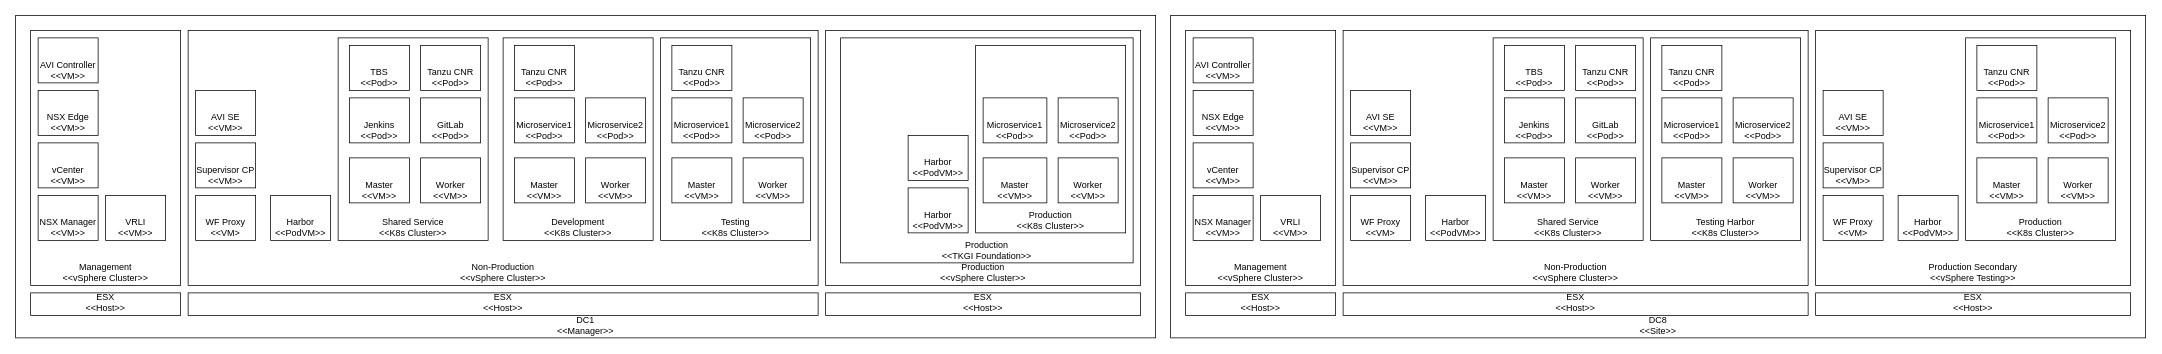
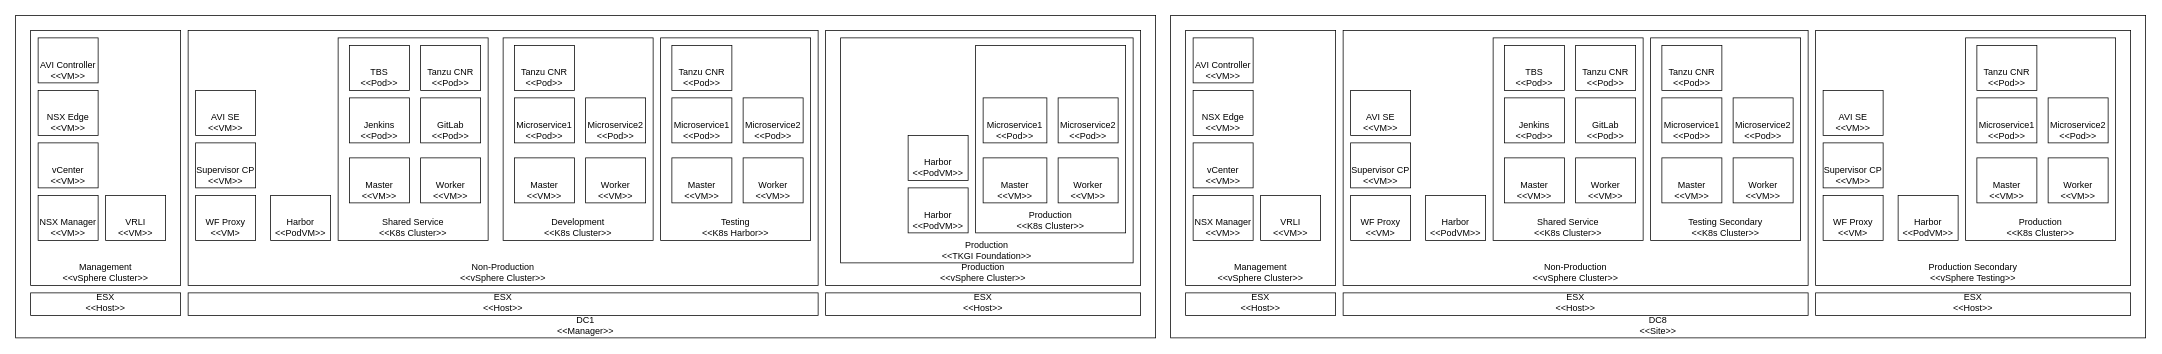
  <mxCell id="0" />
  <mxCell id="1" parent="0" />
  <mxCell id="2" value="DC1&lt;br&gt;&amp;lt;&amp;lt;Manager&amp;gt;&amp;gt;" style="rounded=0;whiteSpace=wrap;html=1;verticalAlign=bottom;" parent="1" vertex="1"><mxGeometry x="20" y="20" width="1520" height="430" as="geometry" /></mxCell>
  <mxCell id="3" value="Production&lt;br&gt;&amp;lt;&amp;lt;vSphere Cluster&amp;gt;&amp;gt;" style="rounded=0;whiteSpace=wrap;html=1;horizontal=1;verticalAlign=bottom;" parent="1" vertex="1"><mxGeometry x="1100" y="40" width="420" height="340" as="geometry" /></mxCell>
  <mxCell id="4" value="Production&lt;br&gt;&amp;lt;&amp;lt;TKGI Foundation&amp;gt;&amp;gt;" style="rounded=0;whiteSpace=wrap;html=1;verticalAlign=bottom;" vertex="1" parent="1"><mxGeometry x="1120" y="50" width="390" height="300" as="geometry" /></mxCell>
  <mxCell id="5" value="Management &lt;br&gt;&amp;lt;&amp;lt;vSphere Cluster&amp;gt;&amp;gt;" style="rounded=0;whiteSpace=wrap;html=1;horizontal=1;verticalAlign=bottom;" parent="1" vertex="1"><mxGeometry x="40" y="40" width="200" height="340" as="geometry" /></mxCell>
  <mxCell id="6" value="ESX&lt;br&gt;&amp;lt;&amp;lt;Host&amp;gt;&amp;gt;" style="rounded=0;whiteSpace=wrap;html=1;verticalAlign=bottom;" parent="1" vertex="1"><mxGeometry x="40" y="390" width="200" height="30" as="geometry" /></mxCell>
  <mxCell id="7" value="ESX&lt;br&gt;&amp;lt;&amp;lt;Host&amp;gt;&amp;gt;" style="rounded=0;whiteSpace=wrap;html=1;verticalAlign=bottom;" parent="1" vertex="1"><mxGeometry x="250" y="390" width="840" height="30" as="geometry" /></mxCell>
  <mxCell id="8" value="vCenter&lt;br&gt;&amp;lt;&amp;lt;VM&amp;gt;&amp;gt;" style="rounded=0;whiteSpace=wrap;html=1;verticalAlign=bottom;" parent="1" vertex="1"><mxGeometry x="50" y="190" width="80" height="60" as="geometry" /></mxCell>
  <mxCell id="9" value="NSX Manager&lt;br&gt;&amp;lt;&amp;lt;VM&amp;gt;&amp;gt;" style="rounded=0;whiteSpace=wrap;html=1;verticalAlign=bottom;" parent="1" vertex="1"><mxGeometry x="50" y="260" width="80" height="60" as="geometry" /></mxCell>
  <mxCell id="10" value="NSX Edge&lt;br&gt;&amp;lt;&amp;lt;VM&amp;gt;&amp;gt;" style="rounded=0;whiteSpace=wrap;html=1;verticalAlign=bottom;" parent="1" vertex="1"><mxGeometry x="50" y="120" width="80" height="60" as="geometry" /></mxCell>
  <mxCell id="11" value="AVI Controller&lt;br&gt;&amp;lt;&amp;lt;VM&amp;gt;&amp;gt;" style="rounded=0;whiteSpace=wrap;html=1;verticalAlign=bottom;" parent="1" vertex="1"><mxGeometry x="50" y="50" width="80" height="60" as="geometry" /></mxCell>
  <mxCell id="12" value="VRLI&lt;br&gt;&amp;lt;&amp;lt;VM&amp;gt;&amp;gt;" style="rounded=0;whiteSpace=wrap;html=1;verticalAlign=bottom;" parent="1" vertex="1"><mxGeometry x="140" y="260" width="80" height="60" as="geometry" /></mxCell>
  <mxCell id="13" value="Non-Production&lt;br&gt;&amp;lt;&amp;lt;vSphere Cluster&amp;gt;&amp;gt;" style="rounded=0;whiteSpace=wrap;html=1;horizontal=1;verticalAlign=bottom;" parent="1" vertex="1"><mxGeometry x="250" y="40" width="840" height="340" as="geometry" /></mxCell>
  <mxCell id="14" value="WF Proxy&lt;br&gt;&amp;lt;&amp;lt;VM&amp;gt;" style="rounded=0;whiteSpace=wrap;html=1;verticalAlign=bottom;" parent="1" vertex="1"><mxGeometry x="260" y="260" width="80" height="60" as="geometry" /></mxCell>
  <mxCell id="15" value="Supervisor CP&lt;br&gt;&amp;lt;&amp;lt;VM&amp;gt;&amp;gt;" style="rounded=0;whiteSpace=wrap;html=1;verticalAlign=bottom;" parent="1" vertex="1"><mxGeometry x="260" y="190" width="80" height="60" as="geometry" /></mxCell>
  <mxCell id="16" value="Harbor&lt;br&gt;&amp;lt;&amp;lt;PodVM&amp;gt;&amp;gt;" style="rounded=0;whiteSpace=wrap;html=1;verticalAlign=bottom;" parent="1" vertex="1"><mxGeometry x="360" y="260" width="80" height="60" as="geometry" /></mxCell>
  <mxCell id="17" value="AVI SE&lt;br&gt;&amp;lt;&amp;lt;VM&amp;gt;&amp;gt;" style="rounded=0;whiteSpace=wrap;html=1;verticalAlign=bottom;" parent="1" vertex="1"><mxGeometry x="260" y="120" width="80" height="60" as="geometry" /></mxCell>
  <mxCell id="18" value="Shared Service&lt;br&gt;&amp;lt;&amp;lt;K8s Cluster&amp;gt;&amp;gt;" style="rounded=0;whiteSpace=wrap;html=1;verticalAlign=bottom;" parent="1" vertex="1"><mxGeometry x="450" y="50" width="200" height="270" as="geometry" /></mxCell>
  <mxCell id="19" value="Master&lt;br&gt;&amp;lt;&amp;lt;VM&amp;gt;&amp;gt;" style="rounded=0;whiteSpace=wrap;html=1;verticalAlign=bottom;" parent="1" vertex="1"><mxGeometry x="465" y="210" width="80" height="60" as="geometry" /></mxCell>
  <mxCell id="20" value="Worker&lt;br&gt;&amp;lt;&amp;lt;VM&amp;gt;&amp;gt;" style="rounded=0;whiteSpace=wrap;html=1;verticalAlign=bottom;" parent="1" vertex="1"><mxGeometry x="560" y="210" width="80" height="60" as="geometry" /></mxCell>
  <mxCell id="21" value="Jenkins&lt;br&gt;&amp;lt;&amp;lt;Pod&amp;gt;&amp;gt;" style="rounded=0;whiteSpace=wrap;html=1;verticalAlign=bottom;" parent="1" vertex="1"><mxGeometry x="465" y="130" width="80" height="60" as="geometry" /></mxCell>
  <mxCell id="22" value="GitLab&lt;br&gt;&amp;lt;&amp;lt;Pod&amp;gt;&amp;gt;" style="rounded=0;whiteSpace=wrap;html=1;verticalAlign=bottom;" parent="1" vertex="1"><mxGeometry x="560" y="130" width="80" height="60" as="geometry" /></mxCell>
  <mxCell id="23" value="Development&lt;br&gt;&amp;lt;&amp;lt;K8s Cluster&amp;gt;&amp;gt;" style="rounded=0;whiteSpace=wrap;html=1;verticalAlign=bottom;" parent="1" vertex="1"><mxGeometry x="670" y="50" width="200" height="270" as="geometry" /></mxCell>
  <mxCell id="24" value="Master&lt;br&gt;&amp;lt;&amp;lt;VM&amp;gt;&amp;gt;" style="rounded=0;whiteSpace=wrap;html=1;verticalAlign=bottom;" parent="1" vertex="1"><mxGeometry x="685" y="210" width="80" height="60" as="geometry" /></mxCell>
  <mxCell id="25" value="Worker&lt;br&gt;&amp;lt;&amp;lt;VM&amp;gt;&amp;gt;" style="rounded=0;whiteSpace=wrap;html=1;verticalAlign=bottom;" parent="1" vertex="1"><mxGeometry x="780" y="210" width="80" height="60" as="geometry" /></mxCell>
  <mxCell id="26" value="Microservice1&lt;br&gt;&amp;lt;&amp;lt;Pod&amp;gt;&amp;gt;" style="rounded=0;whiteSpace=wrap;html=1;verticalAlign=bottom;" parent="1" vertex="1"><mxGeometry x="685" y="130" width="80" height="60" as="geometry" /></mxCell>
  <mxCell id="27" value="Microservice2&lt;br&gt;&amp;lt;&amp;lt;Pod&amp;gt;&amp;gt;" style="rounded=0;whiteSpace=wrap;html=1;verticalAlign=bottom;" parent="1" vertex="1"><mxGeometry x="780" y="130" width="80" height="60" as="geometry" /></mxCell>
  <mxCell id="28" value="ESX&lt;br&gt;&amp;lt;&amp;lt;Host&amp;gt;&amp;gt;" style="rounded=0;whiteSpace=wrap;html=1;verticalAlign=bottom;" parent="1" vertex="1"><mxGeometry x="1100" y="390" width="420" height="30" as="geometry" /></mxCell>
  <mxCell id="29" value="Harbor&lt;br&gt;&amp;lt;&amp;lt;PodVM&amp;gt;&amp;gt;" style="rounded=0;whiteSpace=wrap;html=1;verticalAlign=bottom;" parent="1" vertex="1"><mxGeometry x="1210" y="250" width="80" height="60" as="geometry" /></mxCell>
  <mxCell id="30" value="Production&lt;br&gt;&amp;lt;&amp;lt;K8s Cluster&amp;gt;&amp;gt;" style="rounded=0;whiteSpace=wrap;html=1;verticalAlign=bottom;" parent="1" vertex="1"><mxGeometry x="1300" y="60" width="200" height="250" as="geometry" /></mxCell>
  <mxCell id="31" value="Master&lt;br&gt;&amp;lt;&amp;lt;VM&amp;gt;&amp;gt;" style="rounded=0;whiteSpace=wrap;html=1;verticalAlign=bottom;" parent="1" vertex="1"><mxGeometry x="1310" y="210" width="85" height="60" as="geometry" /></mxCell>
  <mxCell id="32" value="Worker&lt;br&gt;&amp;lt;&amp;lt;VM&amp;gt;&amp;gt;" style="rounded=0;whiteSpace=wrap;html=1;verticalAlign=bottom;" parent="1" vertex="1"><mxGeometry x="1410" y="210" width="80" height="60" as="geometry" /></mxCell>
  <mxCell id="33" value="Microservice1&lt;br&gt;&amp;lt;&amp;lt;Pod&amp;gt;&amp;gt;" style="rounded=0;whiteSpace=wrap;html=1;verticalAlign=bottom;" parent="1" vertex="1"><mxGeometry x="1310" y="130" width="85" height="60" as="geometry" /></mxCell>
  <mxCell id="34" value="Microservice2&lt;br&gt;&amp;lt;&amp;lt;Pod&amp;gt;&amp;gt;" style="rounded=0;whiteSpace=wrap;html=1;verticalAlign=bottom;" parent="1" vertex="1"><mxGeometry x="1410" y="130" width="80" height="60" as="geometry" /></mxCell>
  <mxCell id="35" value="TBS&lt;br&gt;&amp;lt;&amp;lt;Pod&amp;gt;&amp;gt;" style="rounded=0;whiteSpace=wrap;html=1;verticalAlign=bottom;" parent="1" vertex="1"><mxGeometry x="465" y="60" width="80" height="60" as="geometry" /></mxCell>
  <mxCell id="36" value="Tanzu CNR&lt;br&gt;&amp;lt;&amp;lt;Pod&amp;gt;&amp;gt;" style="rounded=0;whiteSpace=wrap;html=1;verticalAlign=bottom;" parent="1" vertex="1"><mxGeometry x="685" y="60" width="80" height="60" as="geometry" /></mxCell>
  <mxCell id="37" value="Tanzu CNR&lt;br&gt;&amp;lt;&amp;lt;Pod&amp;gt;&amp;gt;" style="rounded=0;whiteSpace=wrap;html=1;verticalAlign=bottom;" parent="1" vertex="1"><mxGeometry x="560" y="60" width="80" height="60" as="geometry" /></mxCell>
- <mxCell id="38" value="Testing&lt;br&gt;&amp;lt;&amp;lt;K8s Cluster&amp;gt;&amp;gt;" style="rounded=0;whiteSpace=wrap;html=1;verticalAlign=bottom;" parent="1" vertex="1"><mxGeometry x="880" y="50" width="200" height="270" as="geometry" /></mxCell>
+ <mxCell id="38" value="Testing&lt;br&gt;&amp;lt;&amp;lt;K8s Harbor&amp;gt;&amp;gt;" style="rounded=0;whiteSpace=wrap;html=1;verticalAlign=bottom;" parent="1" vertex="1"><mxGeometry x="880" y="50" width="200" height="270" as="geometry" /></mxCell>
  <mxCell id="39" value="Master&lt;br&gt;&amp;lt;&amp;lt;VM&amp;gt;&amp;gt;" style="rounded=0;whiteSpace=wrap;html=1;verticalAlign=bottom;" parent="1" vertex="1"><mxGeometry x="895" y="210" width="80" height="60" as="geometry" /></mxCell>
  <mxCell id="40" value="Worker&lt;br&gt;&amp;lt;&amp;lt;VM&amp;gt;&amp;gt;" style="rounded=0;whiteSpace=wrap;html=1;verticalAlign=bottom;" parent="1" vertex="1"><mxGeometry x="990" y="210" width="80" height="60" as="geometry" /></mxCell>
  <mxCell id="41" value="Microservice1&lt;br&gt;&amp;lt;&amp;lt;Pod&amp;gt;&amp;gt;" style="rounded=0;whiteSpace=wrap;html=1;verticalAlign=bottom;" parent="1" vertex="1"><mxGeometry x="895" y="130" width="80" height="60" as="geometry" /></mxCell>
  <mxCell id="42" value="Microservice2&lt;br&gt;&amp;lt;&amp;lt;Pod&amp;gt;&amp;gt;" style="rounded=0;whiteSpace=wrap;html=1;verticalAlign=bottom;" parent="1" vertex="1"><mxGeometry x="990" y="130" width="80" height="60" as="geometry" /></mxCell>
  <mxCell id="43" value="Tanzu CNR&lt;br&gt;&amp;lt;&amp;lt;Pod&amp;gt;&amp;gt;" style="rounded=0;whiteSpace=wrap;html=1;verticalAlign=bottom;" parent="1" vertex="1"><mxGeometry x="895" y="60" width="80" height="60" as="geometry" /></mxCell>
  <mxCell id="44" value="DC8&lt;br&gt;&amp;lt;&amp;lt;Site&amp;gt;&amp;gt;" style="rounded=0;whiteSpace=wrap;html=1;verticalAlign=bottom;" parent="1" vertex="1"><mxGeometry x="1560" y="20" width="1300" height="430" as="geometry" /></mxCell>
  <mxCell id="45" value="Management &lt;br&gt;&amp;lt;&amp;lt;vSphere Cluster&amp;gt;&amp;gt;" style="rounded=0;whiteSpace=wrap;html=1;horizontal=1;verticalAlign=bottom;" parent="1" vertex="1"><mxGeometry x="1580" y="40" width="200" height="340" as="geometry" /></mxCell>
  <mxCell id="46" value="ESX&lt;br&gt;&amp;lt;&amp;lt;Host&amp;gt;&amp;gt;" style="rounded=0;whiteSpace=wrap;html=1;verticalAlign=bottom;" parent="1" vertex="1"><mxGeometry x="1580" y="390" width="200" height="30" as="geometry" /></mxCell>
  <mxCell id="47" value="ESX&lt;br&gt;&amp;lt;&amp;lt;Host&amp;gt;&amp;gt;" style="rounded=0;whiteSpace=wrap;html=1;verticalAlign=bottom;" parent="1" vertex="1"><mxGeometry x="1790" y="390" width="620" height="30" as="geometry" /></mxCell>
  <mxCell id="48" value="vCenter&lt;br&gt;&amp;lt;&amp;lt;VM&amp;gt;&amp;gt;" style="rounded=0;whiteSpace=wrap;html=1;verticalAlign=bottom;" parent="1" vertex="1"><mxGeometry x="1590" y="190" width="80" height="60" as="geometry" /></mxCell>
  <mxCell id="49" value="NSX Manager&lt;br&gt;&amp;lt;&amp;lt;VM&amp;gt;&amp;gt;" style="rounded=0;whiteSpace=wrap;html=1;verticalAlign=bottom;" parent="1" vertex="1"><mxGeometry x="1590" y="260" width="80" height="60" as="geometry" /></mxCell>
  <mxCell id="50" value="NSX Edge&lt;br&gt;&amp;lt;&amp;lt;VM&amp;gt;&amp;gt;" style="rounded=0;whiteSpace=wrap;html=1;verticalAlign=bottom;" parent="1" vertex="1"><mxGeometry x="1590" y="120" width="80" height="60" as="geometry" /></mxCell>
  <mxCell id="51" value="AVI Controller&lt;br&gt;&amp;lt;&amp;lt;VM&amp;gt;&amp;gt;" style="rounded=0;whiteSpace=wrap;html=1;verticalAlign=bottom;" parent="1" vertex="1"><mxGeometry x="1590" y="50" width="80" height="60" as="geometry" /></mxCell>
  <mxCell id="52" value="VRLI&lt;br&gt;&amp;lt;&amp;lt;VM&amp;gt;&amp;gt;" style="rounded=0;whiteSpace=wrap;html=1;verticalAlign=bottom;" parent="1" vertex="1"><mxGeometry x="1680" y="260" width="80" height="60" as="geometry" /></mxCell>
  <mxCell id="53" value="Non-Production&lt;br&gt;&amp;lt;&amp;lt;vSphere Cluster&amp;gt;&amp;gt;" style="rounded=0;whiteSpace=wrap;html=1;horizontal=1;verticalAlign=bottom;" parent="1" vertex="1"><mxGeometry x="1790" y="40" width="620" height="340" as="geometry" /></mxCell>
  <mxCell id="54" value="WF Proxy&lt;br&gt;&amp;lt;&amp;lt;VM&amp;gt;" style="rounded=0;whiteSpace=wrap;html=1;verticalAlign=bottom;" parent="1" vertex="1"><mxGeometry x="1800" y="260" width="80" height="60" as="geometry" /></mxCell>
  <mxCell id="55" value="Supervisor CP&lt;br&gt;&amp;lt;&amp;lt;VM&amp;gt;&amp;gt;" style="rounded=0;whiteSpace=wrap;html=1;verticalAlign=bottom;" parent="1" vertex="1"><mxGeometry x="1800" y="190" width="80" height="60" as="geometry" /></mxCell>
  <mxCell id="56" value="Harbor&lt;br&gt;&amp;lt;&amp;lt;PodVM&amp;gt;&amp;gt;" style="rounded=0;whiteSpace=wrap;html=1;verticalAlign=bottom;" parent="1" vertex="1"><mxGeometry x="1900" y="260" width="80" height="60" as="geometry" /></mxCell>
  <mxCell id="57" value="AVI SE&lt;br&gt;&amp;lt;&amp;lt;VM&amp;gt;&amp;gt;" style="rounded=0;whiteSpace=wrap;html=1;verticalAlign=bottom;" parent="1" vertex="1"><mxGeometry x="1800" y="120" width="80" height="60" as="geometry" /></mxCell>
  <mxCell id="58" value="Shared Service&lt;br&gt;&amp;lt;&amp;lt;K8s Cluster&amp;gt;&amp;gt;" style="rounded=0;whiteSpace=wrap;html=1;verticalAlign=bottom;" parent="1" vertex="1"><mxGeometry x="1990" y="50" width="200" height="270" as="geometry" /></mxCell>
  <mxCell id="59" value="Master&lt;br&gt;&amp;lt;&amp;lt;VM&amp;gt;&amp;gt;" style="rounded=0;whiteSpace=wrap;html=1;verticalAlign=bottom;" parent="1" vertex="1"><mxGeometry x="2005" y="210" width="80" height="60" as="geometry" /></mxCell>
  <mxCell id="60" value="Worker&lt;br&gt;&amp;lt;&amp;lt;VM&amp;gt;&amp;gt;" style="rounded=0;whiteSpace=wrap;html=1;verticalAlign=bottom;" parent="1" vertex="1"><mxGeometry x="2100" y="210" width="80" height="60" as="geometry" /></mxCell>
  <mxCell id="61" value="Jenkins&lt;br&gt;&amp;lt;&amp;lt;Pod&amp;gt;&amp;gt;" style="rounded=0;whiteSpace=wrap;html=1;verticalAlign=bottom;" parent="1" vertex="1"><mxGeometry x="2005" y="130" width="80" height="60" as="geometry" /></mxCell>
  <mxCell id="62" value="GitLab&lt;br&gt;&amp;lt;&amp;lt;Pod&amp;gt;&amp;gt;" style="rounded=0;whiteSpace=wrap;html=1;verticalAlign=bottom;" parent="1" vertex="1"><mxGeometry x="2100" y="130" width="80" height="60" as="geometry" /></mxCell>
  <mxCell id="63" value="ESX&lt;br&gt;&amp;lt;&amp;lt;Host&amp;gt;&amp;gt;" style="rounded=0;whiteSpace=wrap;html=1;verticalAlign=bottom;" parent="1" vertex="1"><mxGeometry x="2420" y="390" width="420" height="30" as="geometry" /></mxCell>
  <mxCell id="64" value="Production Secondary&lt;br&gt;&amp;lt;&amp;lt;vSphere Testing&amp;gt;&amp;gt;" style="rounded=0;whiteSpace=wrap;html=1;horizontal=1;verticalAlign=bottom;" parent="1" vertex="1"><mxGeometry x="2420" y="40" width="420" height="340" as="geometry" /></mxCell>
  <mxCell id="65" value="WF Proxy&lt;br&gt;&amp;lt;&amp;lt;VM&amp;gt;" style="rounded=0;whiteSpace=wrap;html=1;verticalAlign=bottom;" parent="1" vertex="1"><mxGeometry x="2430" y="260" width="80" height="60" as="geometry" /></mxCell>
  <mxCell id="66" value="Supervisor CP&lt;br&gt;&amp;lt;&amp;lt;VM&amp;gt;&amp;gt;" style="rounded=0;whiteSpace=wrap;html=1;verticalAlign=bottom;" parent="1" vertex="1"><mxGeometry x="2430" y="190" width="80" height="60" as="geometry" /></mxCell>
  <mxCell id="67" value="Harbor&lt;br&gt;&amp;lt;&amp;lt;PodVM&amp;gt;&amp;gt;" style="rounded=0;whiteSpace=wrap;html=1;verticalAlign=bottom;" parent="1" vertex="1"><mxGeometry x="2530" y="260" width="80" height="60" as="geometry" /></mxCell>
  <mxCell id="68" value="AVI SE&lt;br&gt;&amp;lt;&amp;lt;VM&amp;gt;&amp;gt;" style="rounded=0;whiteSpace=wrap;html=1;verticalAlign=bottom;" parent="1" vertex="1"><mxGeometry x="2430" y="120" width="80" height="60" as="geometry" /></mxCell>
  <mxCell id="69" value="Production&lt;br&gt;&amp;lt;&amp;lt;K8s Cluster&amp;gt;&amp;gt;" style="rounded=0;whiteSpace=wrap;html=1;verticalAlign=bottom;" parent="1" vertex="1"><mxGeometry x="2620" y="50" width="200" height="270" as="geometry" /></mxCell>
  <mxCell id="70" value="Master&lt;br&gt;&amp;lt;&amp;lt;VM&amp;gt;&amp;gt;" style="rounded=0;whiteSpace=wrap;html=1;verticalAlign=bottom;" parent="1" vertex="1"><mxGeometry x="2635" y="210" width="80" height="60" as="geometry" /></mxCell>
  <mxCell id="71" value="Worker&lt;br&gt;&amp;lt;&amp;lt;VM&amp;gt;&amp;gt;" style="rounded=0;whiteSpace=wrap;html=1;verticalAlign=bottom;" parent="1" vertex="1"><mxGeometry x="2730" y="210" width="80" height="60" as="geometry" /></mxCell>
  <mxCell id="72" value="Microservice1&lt;br&gt;&amp;lt;&amp;lt;Pod&amp;gt;&amp;gt;" style="rounded=0;whiteSpace=wrap;html=1;verticalAlign=bottom;" parent="1" vertex="1"><mxGeometry x="2635" y="130" width="80" height="60" as="geometry" /></mxCell>
  <mxCell id="73" value="Microservice2&lt;br&gt;&amp;lt;&amp;lt;Pod&amp;gt;&amp;gt;" style="rounded=0;whiteSpace=wrap;html=1;verticalAlign=bottom;" parent="1" vertex="1"><mxGeometry x="2730" y="130" width="80" height="60" as="geometry" /></mxCell>
  <mxCell id="74" value="TBS&lt;br&gt;&amp;lt;&amp;lt;Pod&amp;gt;&amp;gt;" style="rounded=0;whiteSpace=wrap;html=1;verticalAlign=bottom;" parent="1" vertex="1"><mxGeometry x="2005" y="60" width="80" height="60" as="geometry" /></mxCell>
  <mxCell id="75" value="Tanzu CNR&lt;br&gt;&amp;lt;&amp;lt;Pod&amp;gt;&amp;gt;" style="rounded=0;whiteSpace=wrap;html=1;verticalAlign=bottom;" parent="1" vertex="1"><mxGeometry x="2100" y="60" width="80" height="60" as="geometry" /></mxCell>
  <mxCell id="76" value="Tanzu CNR&lt;br&gt;&amp;lt;&amp;lt;Pod&amp;gt;&amp;gt;" style="rounded=0;whiteSpace=wrap;html=1;verticalAlign=bottom;" parent="1" vertex="1"><mxGeometry x="2635" y="60" width="80" height="60" as="geometry" /></mxCell>
- <mxCell id="77" value="Testing Harbor&lt;br&gt;&amp;lt;&amp;lt;K8s Cluster&amp;gt;&amp;gt;" style="rounded=0;whiteSpace=wrap;html=1;verticalAlign=bottom;" parent="1" vertex="1"><mxGeometry x="2200" y="50" width="200" height="270" as="geometry" /></mxCell>
+ <mxCell id="77" value="Testing Secondary&lt;br&gt;&amp;lt;&amp;lt;K8s Cluster&amp;gt;&amp;gt;" style="rounded=0;whiteSpace=wrap;html=1;verticalAlign=bottom;" parent="1" vertex="1"><mxGeometry x="2200" y="50" width="200" height="270" as="geometry" /></mxCell>
  <mxCell id="78" value="Master&lt;br&gt;&amp;lt;&amp;lt;VM&amp;gt;&amp;gt;" style="rounded=0;whiteSpace=wrap;html=1;verticalAlign=bottom;" parent="1" vertex="1"><mxGeometry x="2215" y="210" width="80" height="60" as="geometry" /></mxCell>
  <mxCell id="79" value="Worker&lt;br&gt;&amp;lt;&amp;lt;VM&amp;gt;&amp;gt;" style="rounded=0;whiteSpace=wrap;html=1;verticalAlign=bottom;" parent="1" vertex="1"><mxGeometry x="2310" y="210" width="80" height="60" as="geometry" /></mxCell>
  <mxCell id="80" value="Microservice1&lt;br&gt;&amp;lt;&amp;lt;Pod&amp;gt;&amp;gt;" style="rounded=0;whiteSpace=wrap;html=1;verticalAlign=bottom;" parent="1" vertex="1"><mxGeometry x="2215" y="130" width="80" height="60" as="geometry" /></mxCell>
  <mxCell id="81" value="Microservice2&lt;br&gt;&amp;lt;&amp;lt;Pod&amp;gt;&amp;gt;" style="rounded=0;whiteSpace=wrap;html=1;verticalAlign=bottom;" parent="1" vertex="1"><mxGeometry x="2310" y="130" width="80" height="60" as="geometry" /></mxCell>
  <mxCell id="82" value="Tanzu CNR&lt;br&gt;&amp;lt;&amp;lt;Pod&amp;gt;&amp;gt;" style="rounded=0;whiteSpace=wrap;html=1;verticalAlign=bottom;" parent="1" vertex="1"><mxGeometry x="2215" y="60" width="80" height="60" as="geometry" /></mxCell>
  <mxCell id="83" value="Harbor&lt;br&gt;&amp;lt;&amp;lt;PodVM&amp;gt;&amp;gt;" style="rounded=0;whiteSpace=wrap;html=1;verticalAlign=bottom;" vertex="1" parent="1"><mxGeometry x="1210" y="180" width="80" height="60" as="geometry" /></mxCell>
